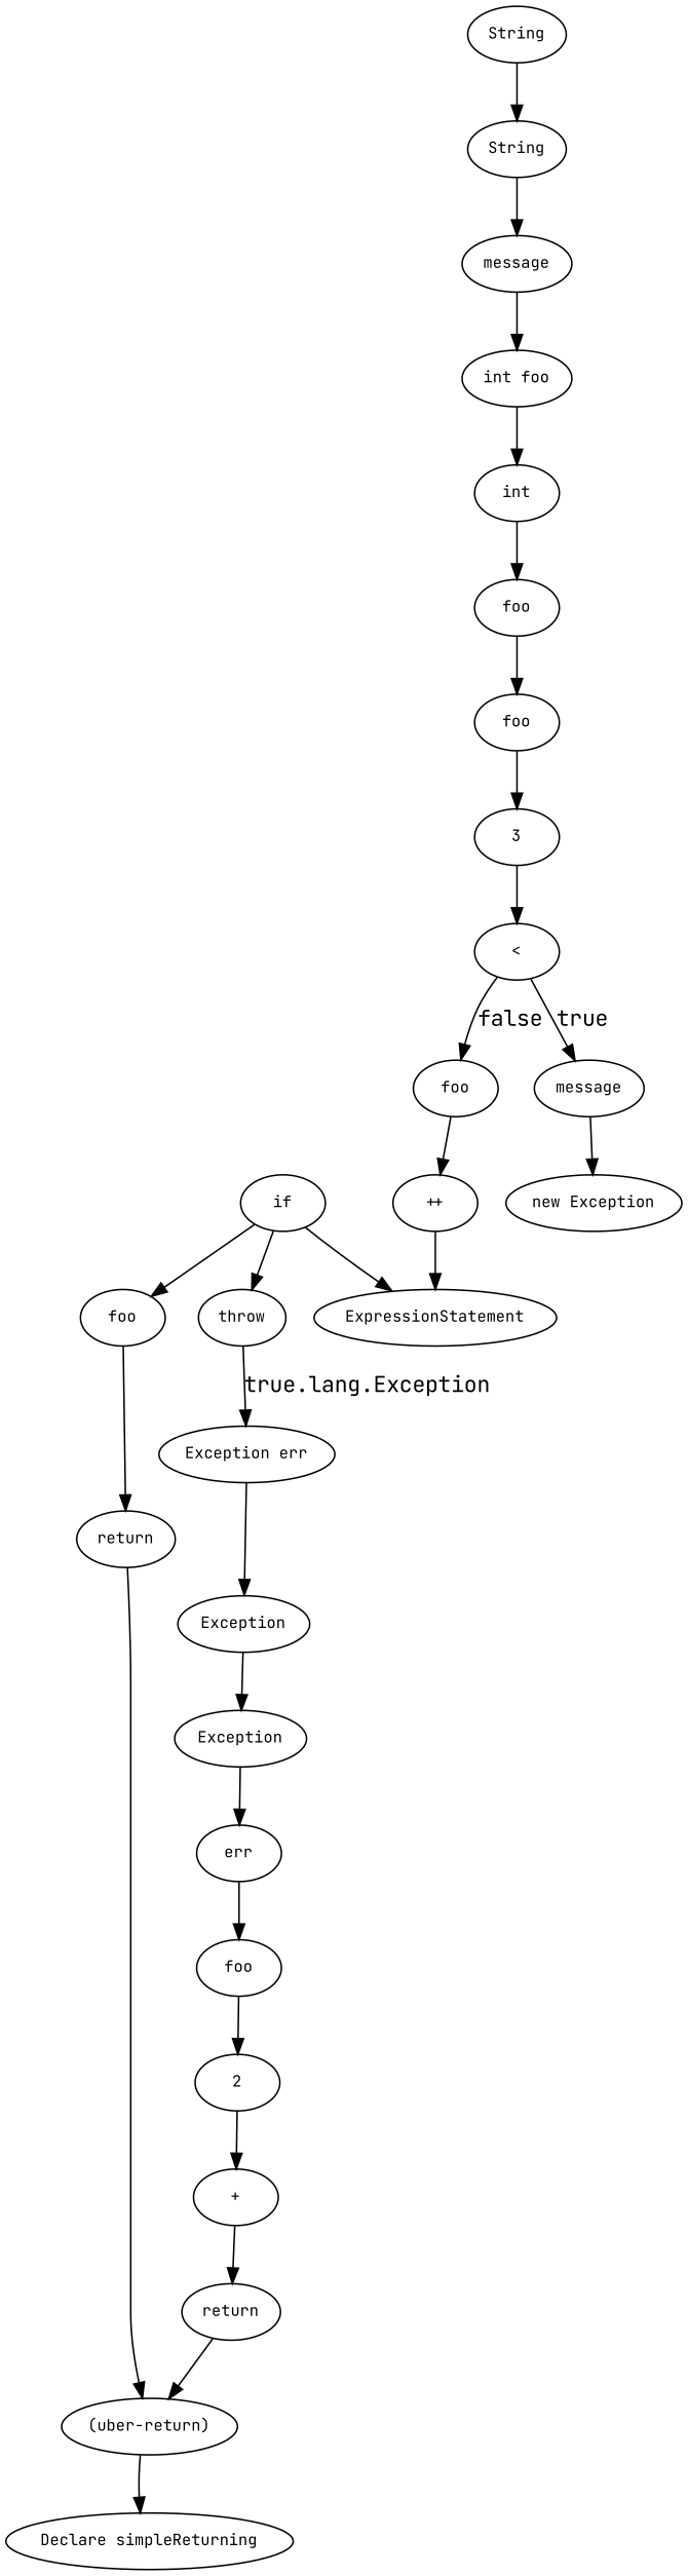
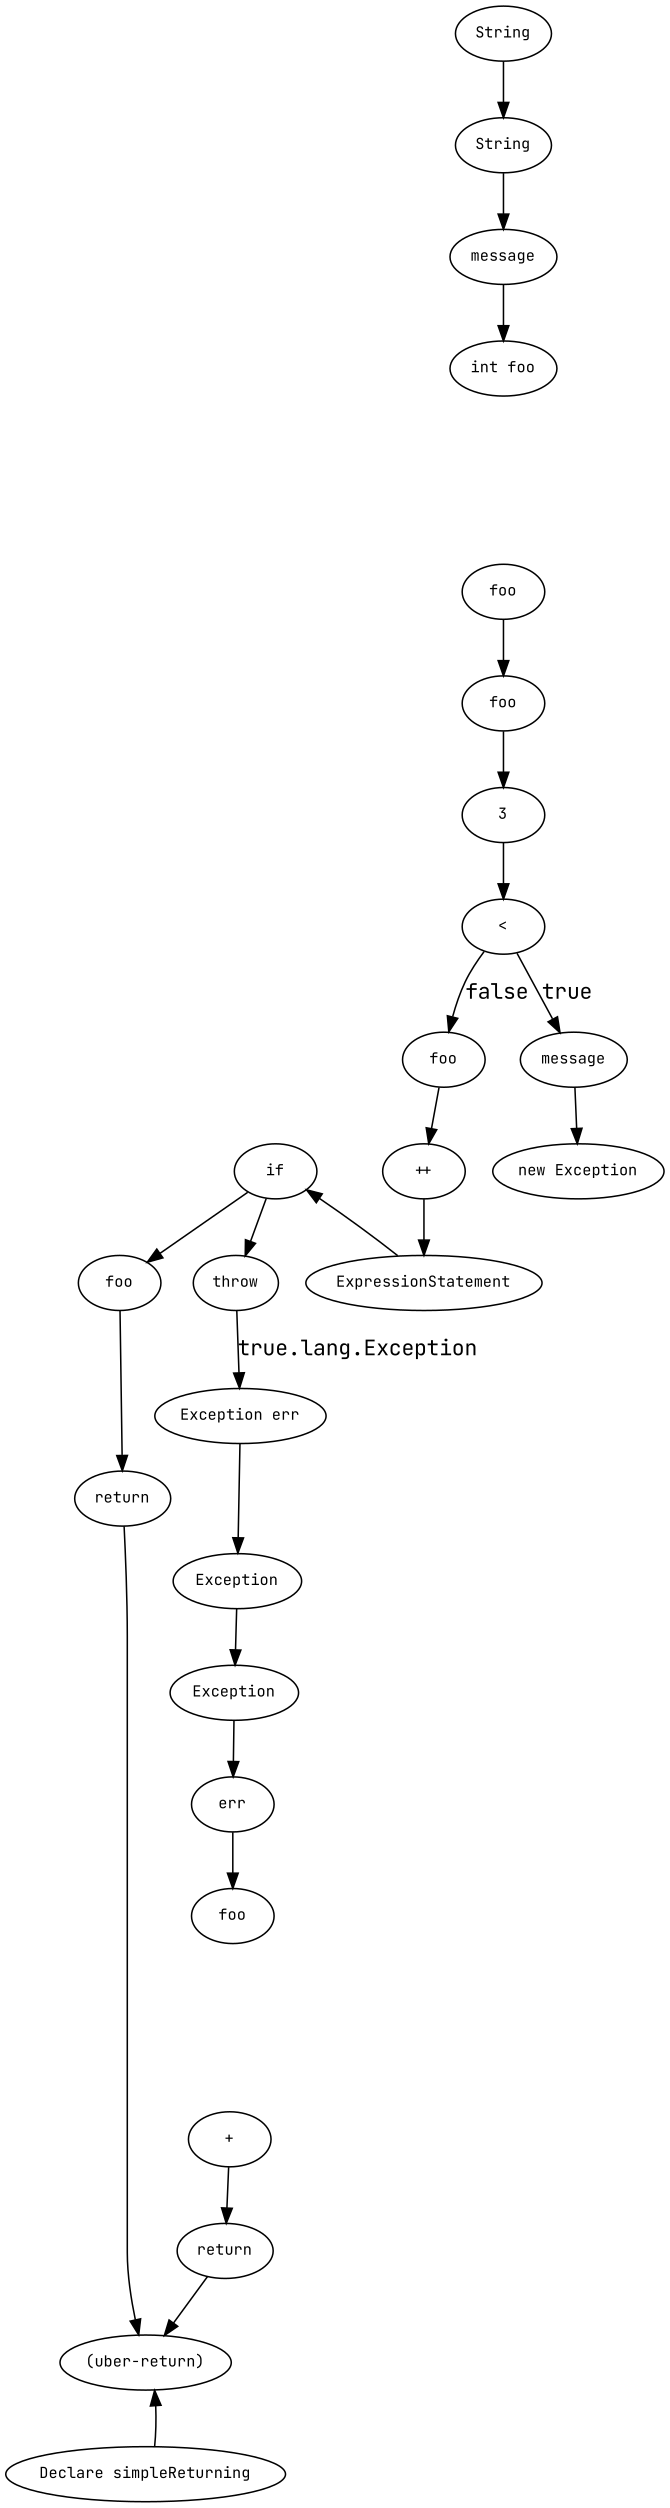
  digraph {
    fontname="JetBrains Mono"
    node [fontname="JetBrains Mono" fontsize=10]
    edge [fontname="JetBrains Mono"]
    n1 [label=foo]
    n2 [label=return]
    n3 [label="(uber-return)"]
    n4 [label="Declare simpleReturning"]
    n5 [label=foo]
    n6 [label="++"]
    n7 [label=ExpressionStatement]
    n8 [label=if]
    n9 [label=throw]
    n10 [label=message]
    n11 [label="new Exception"]
    n12 [label=foo]
-   n13 [label=2]
    n14 [label="+"]
    n15 [label=return]
    n16 [label=err]
    n17 [label=Exception]
    n18 [label=Exception]
    n19 [label="Exception err"]
    n20 [label=foo]
    n21 [label=foo]
    n22 [label=3]
-   n23 [label=int]
    n24 [label="int foo"]
    n25 [label=message]
    n26 [label=String]
    n27 [label=String]
    n28 [label="<"]
    n1 -> n2
    n2 -> n3
-   n3 -> n4
+   n4 -> n3
    n5 -> n6
    n6 -> n7
-   n8 -> n7
+   n7 -> n8
    n8 -> n1
    n8 -> n9
    n9 -> n19 [label="true.lang.Exception"]
    n10 -> n11
-   n12 -> n13
-   n13 -> n14
    n14 -> n15
    n15 -> n3
    n16 -> n12
    n17 -> n18
    n18 -> n16
    n19 -> n17
    n20 -> n21
    n21 -> n22
    n22 -> n28
-   n23 -> n20
-   n24 -> n23
    n25 -> n24
    n26 -> n27
    n27 -> n25
    n28 -> n5 [label=false]
    n28 -> n10 [label=true]
  }
